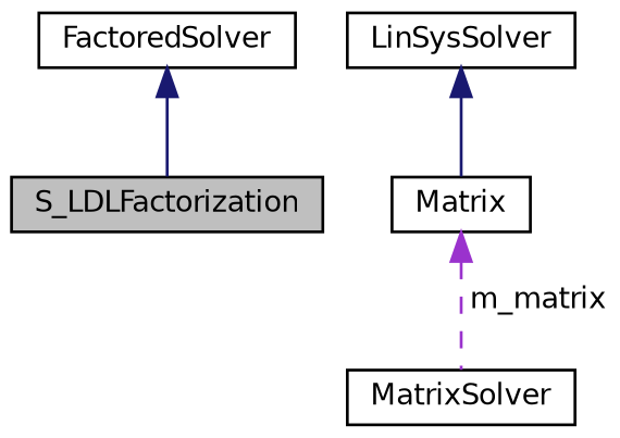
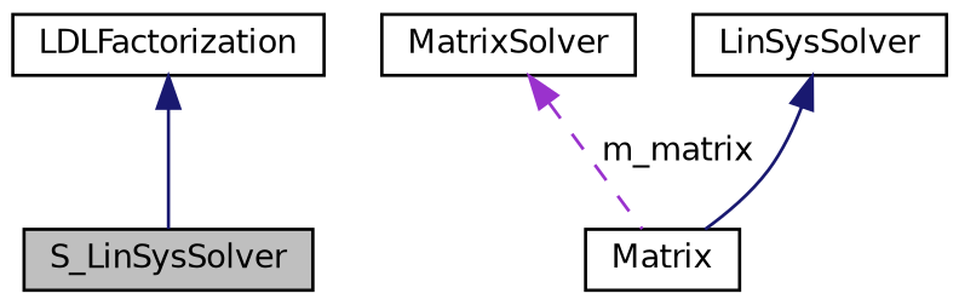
  digraph {
    node [color=black fillcolor=white fontname=Helvetica fontsize=10 shape=record style=filled]
    edge [color=midnightblue dir=back fontname=Helvetica fontsize=10 labelfontname=Helvetica labelfontsize=10 style=solid]
-   n1 [fillcolor=grey75 fontcolor=black height=0.2 label=S_LDLFactorization width=0.4]
-   n2 [height=0.2 label=FactoredSolver width=0.4]
+   n1 [fillcolor=grey75 fontcolor=black height=0.2 label=S_LinSysSolver width=0.4]
+   n2 [height=0.2 label=LDLFactorization width=0.4]
    n3 [height=0.2 label=MatrixSolver width=0.4]
    n4 [height=0.2 label=LinSysSolver width=0.4]
    n5 [height=0.2 label=Matrix width=0.4]
    n2 -> n1
    n4 -> n5
-   n5 -> n3 [color=darkorchid3 label=" m_matrix" style=dashed]
+   n3 -> n5 [color=darkorchid3 label=" m_matrix" style=dashed]
  }
